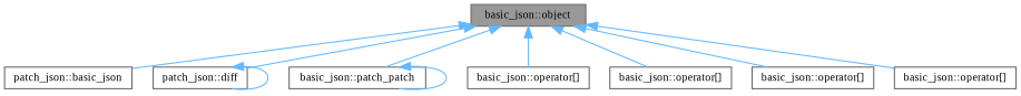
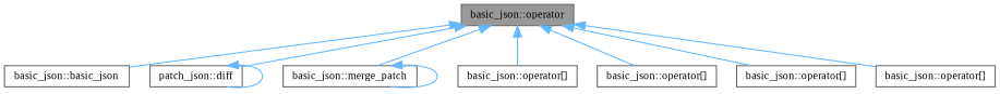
  digraph {
    fontname="Liberation Serif"
    rankdir=TB
    node [color=grey40 fillcolor=white fontname="Liberation Serif" fontsize=10 shape=box style=filled]
    edge [color=steelblue1 dir=back fontname="Liberation Serif" fontsize=10 labelfontname=Helvetica labelfontsize=10 style=solid]
-   n1 [color=gray40 fillcolor=grey60 fontcolor=black height=0.2 label="basic_json::object" width=0.4]
-   n2 [height=0.2 label="patch_json::basic_json" width=0.4]
+   n1 [color=gray40 fillcolor=grey60 fontcolor=black height=0.2 label="basic_json::operator" width=0.4]
+   n2 [height=0.2 label="basic_json::basic_json" width=0.4]
    n3 [height=0.2 label="patch_json::diff" width=0.4]
-   n4 [height=0.2 label="basic_json::patch_patch" width=0.4]
+   n4 [height=0.2 label="basic_json::merge_patch" width=0.4]
    n5 [height=0.2 label="basic_json::operator[]" width=0.4]
    n6 [height=0.2 label="basic_json::operator[]" width=0.4]
    n7 [height=0.2 label="basic_json::operator[]" width=0.4]
    n8 [height=0.2 label="basic_json::operator[]" width=0.4]
    n1 -> n2
    n1 -> n3
    n1 -> n4
    n1 -> n5
    n1 -> n6
    n1 -> n7
    n1 -> n8
    n3 -> n3
    n4 -> n4
  }
